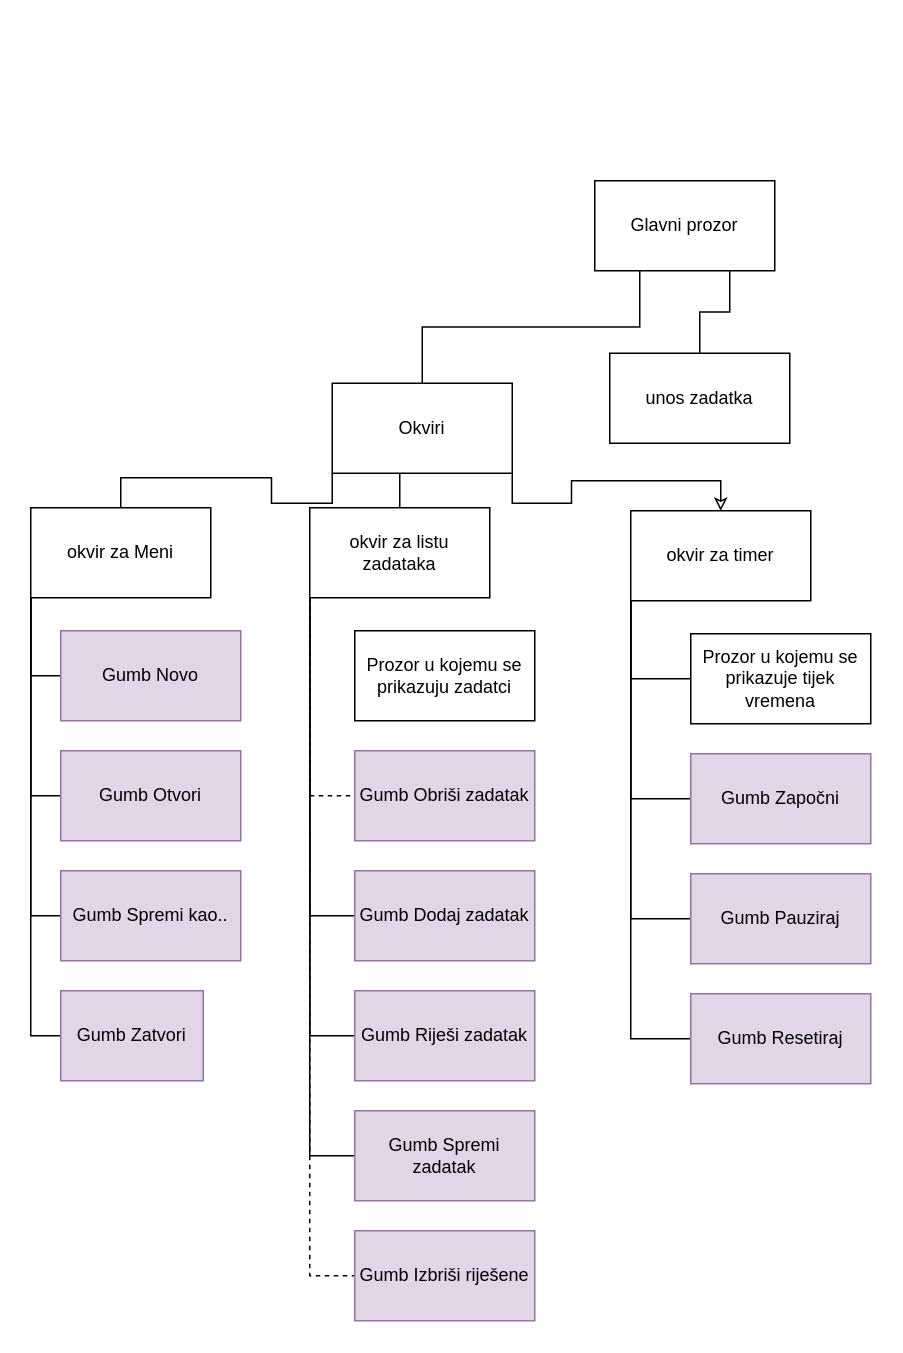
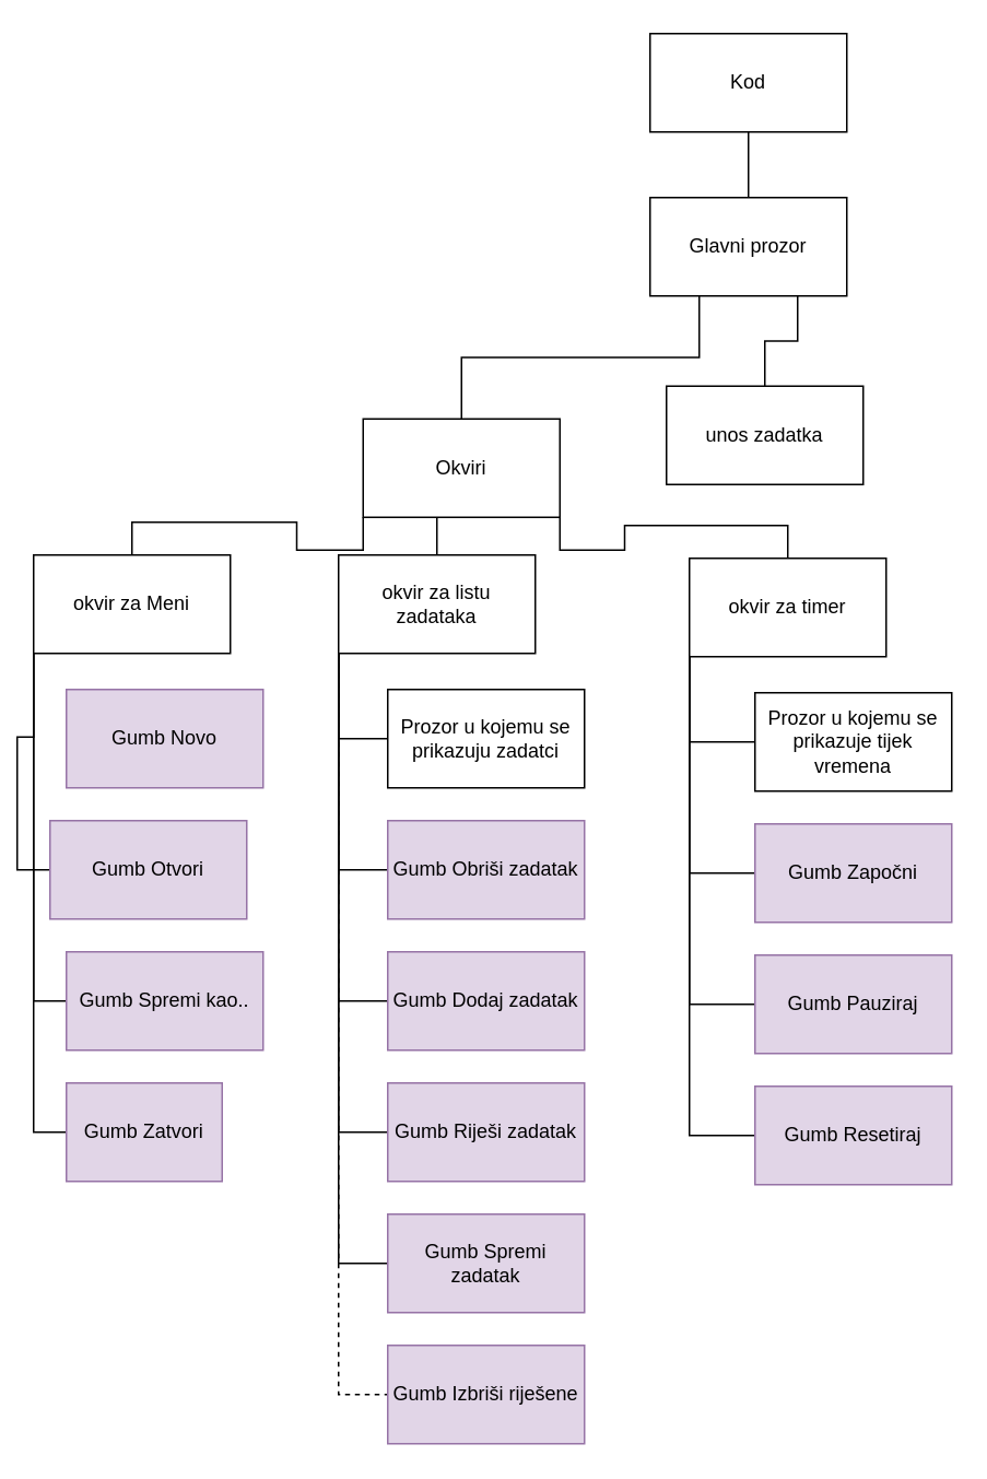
  <mxCell id="0" />
  <mxCell id="1" parent="0" />
  <mxCell id="2" style="edgeStyle=orthogonalEdgeStyle;rounded=0;orthogonalLoop=1;jettySize=auto;html=1;exitX=0.75;exitY=1;exitDx=0;exitDy=0;entryX=0.5;entryY=0;entryDx=0;entryDy=0;strokeColor=default;align=center;verticalAlign=middle;fontFamily=Helvetica;fontSize=11;fontColor=default;labelBackgroundColor=default;endArrow=none;endFill=0;" edge="1" parent="1" source="4" target="28"><mxGeometry relative="1" as="geometry" /></mxCell>
  <mxCell id="3" style="edgeStyle=orthogonalEdgeStyle;rounded=0;orthogonalLoop=1;jettySize=auto;html=1;exitX=0.25;exitY=1;exitDx=0;exitDy=0;entryX=0.5;entryY=0;entryDx=0;entryDy=0;strokeColor=default;align=center;verticalAlign=middle;fontFamily=Helvetica;fontSize=11;fontColor=default;labelBackgroundColor=default;endArrow=none;endFill=0;" edge="1" parent="1" source="4" target="20"><mxGeometry relative="1" as="geometry" /></mxCell>
  <mxCell id="4" value="Glavni prozor" style="rounded=0;whiteSpace=wrap;html=1;" vertex="1" parent="1"><mxGeometry x="396" y="120" width="120" height="60" as="geometry" /></mxCell>
- <mxCell id="5" style="edgeStyle=orthogonalEdgeStyle;rounded=0;orthogonalLoop=1;jettySize=auto;html=1;exitX=0;exitY=1;exitDx=0;exitDy=0;entryX=0;entryY=0.5;entryDx=0;entryDy=0;strokeColor=default;align=center;verticalAlign=middle;fontFamily=Helvetica;fontSize=11;fontColor=default;labelBackgroundColor=default;endArrow=none;endFill=0;" edge="1" parent="1" source="9" target="29"><mxGeometry relative="1" as="geometry" /></mxCell>
  <mxCell id="6" style="edgeStyle=orthogonalEdgeStyle;rounded=0;orthogonalLoop=1;jettySize=auto;html=1;exitX=0;exitY=1;exitDx=0;exitDy=0;entryX=0;entryY=0.5;entryDx=0;entryDy=0;strokeColor=default;align=center;verticalAlign=middle;fontFamily=Helvetica;fontSize=11;fontColor=default;labelBackgroundColor=default;endArrow=none;endFill=0;" edge="1" parent="1" source="9" target="30"><mxGeometry relative="1" as="geometry" /></mxCell>
  <mxCell id="7" style="edgeStyle=orthogonalEdgeStyle;rounded=0;orthogonalLoop=1;jettySize=auto;html=1;exitX=0;exitY=1;exitDx=0;exitDy=0;entryX=0;entryY=0.5;entryDx=0;entryDy=0;strokeColor=default;align=center;verticalAlign=middle;fontFamily=Helvetica;fontSize=11;fontColor=default;labelBackgroundColor=default;endArrow=none;endFill=0;" edge="1" parent="1" source="9" target="31"><mxGeometry relative="1" as="geometry" /></mxCell>
  <mxCell id="8" style="edgeStyle=orthogonalEdgeStyle;rounded=0;orthogonalLoop=1;jettySize=auto;html=1;exitX=0;exitY=1;exitDx=0;exitDy=0;entryX=0;entryY=0.5;entryDx=0;entryDy=0;strokeColor=default;align=center;verticalAlign=middle;fontFamily=Helvetica;fontSize=11;fontColor=default;labelBackgroundColor=default;endArrow=none;endFill=0;" edge="1" parent="1" source="9" target="32"><mxGeometry relative="1" as="geometry" /></mxCell>
  <mxCell id="9" value="okvir za Meni" style="rounded=0;whiteSpace=wrap;html=1;" vertex="1" parent="1"><mxGeometry x="20" y="338" width="120" height="60" as="geometry" /></mxCell>
- <mxCell id="11" style="edgeStyle=orthogonalEdgeStyle;rounded=0;orthogonalLoop=1;jettySize=auto;html=1;exitX=0;exitY=1;exitDx=0;exitDy=0;entryX=0;entryY=0.5;entryDx=0;entryDy=0;strokeColor=default;align=center;verticalAlign=middle;fontFamily=Helvetica;fontSize=11;fontColor=default;labelBackgroundColor=default;endArrow=none;endFill=0;dashed=1;" edge="1" parent="1" source="16" target="33"><mxGeometry relative="1" as="geometry" /></mxCell>
+ <mxCell id="10" style="edgeStyle=orthogonalEdgeStyle;rounded=0;orthogonalLoop=1;jettySize=auto;html=1;exitX=0;exitY=1;exitDx=0;exitDy=0;entryX=0;entryY=0.5;entryDx=0;entryDy=0;strokeColor=default;align=center;verticalAlign=middle;fontFamily=Helvetica;fontSize=11;fontColor=default;labelBackgroundColor=default;endArrow=none;endFill=0;" edge="1" parent="1" source="16" target="41"><mxGeometry relative="1" as="geometry" /></mxCell>
+ <mxCell id="11" style="edgeStyle=orthogonalEdgeStyle;rounded=0;orthogonalLoop=1;jettySize=auto;html=1;exitX=0;exitY=1;exitDx=0;exitDy=0;entryX=0;entryY=0.5;entryDx=0;entryDy=0;strokeColor=default;align=center;verticalAlign=middle;fontFamily=Helvetica;fontSize=11;fontColor=default;labelBackgroundColor=default;endArrow=none;endFill=0;" edge="1" parent="1" source="16" target="33"><mxGeometry relative="1" as="geometry" /></mxCell>
  <mxCell id="12" style="edgeStyle=orthogonalEdgeStyle;rounded=0;orthogonalLoop=1;jettySize=auto;html=1;exitX=0;exitY=1;exitDx=0;exitDy=0;entryX=0;entryY=0.5;entryDx=0;entryDy=0;strokeColor=default;align=center;verticalAlign=middle;fontFamily=Helvetica;fontSize=11;fontColor=default;labelBackgroundColor=default;endArrow=none;endFill=0;" edge="1" parent="1" source="16" target="34"><mxGeometry relative="1" as="geometry" /></mxCell>
  <mxCell id="13" style="edgeStyle=orthogonalEdgeStyle;rounded=0;orthogonalLoop=1;jettySize=auto;html=1;exitX=0;exitY=1;exitDx=0;exitDy=0;entryX=0;entryY=0.5;entryDx=0;entryDy=0;strokeColor=default;align=center;verticalAlign=middle;fontFamily=Helvetica;fontSize=11;fontColor=default;labelBackgroundColor=default;endArrow=none;endFill=0;" edge="1" parent="1" source="16" target="35"><mxGeometry relative="1" as="geometry" /></mxCell>
  <mxCell id="14" style="edgeStyle=orthogonalEdgeStyle;rounded=0;orthogonalLoop=1;jettySize=auto;html=1;exitX=0;exitY=1;exitDx=0;exitDy=0;entryX=0;entryY=0.5;entryDx=0;entryDy=0;strokeColor=default;align=center;verticalAlign=middle;fontFamily=Helvetica;fontSize=11;fontColor=default;labelBackgroundColor=default;endArrow=none;endFill=0;" edge="1" parent="1" source="16" target="36"><mxGeometry relative="1" as="geometry" /></mxCell>
  <mxCell id="15" style="edgeStyle=orthogonalEdgeStyle;rounded=0;orthogonalLoop=1;jettySize=auto;html=1;exitX=0;exitY=1;exitDx=0;exitDy=0;entryX=0;entryY=0.5;entryDx=0;entryDy=0;strokeColor=default;align=center;verticalAlign=middle;fontFamily=Helvetica;fontSize=11;fontColor=default;labelBackgroundColor=default;endArrow=none;endFill=0;dashed=1;" edge="1" parent="1" source="16" target="37"><mxGeometry relative="1" as="geometry" /></mxCell>
  <mxCell id="16" value="okvir za listu zadataka" style="rounded=0;whiteSpace=wrap;html=1;" vertex="1" parent="1"><mxGeometry x="206" y="338" width="120" height="60" as="geometry" /></mxCell>
  <mxCell id="17" style="edgeStyle=orthogonalEdgeStyle;rounded=0;orthogonalLoop=1;jettySize=auto;html=1;exitX=0;exitY=1;exitDx=0;exitDy=0;entryX=0.5;entryY=0;entryDx=0;entryDy=0;strokeColor=default;align=center;verticalAlign=middle;fontFamily=Helvetica;fontSize=11;fontColor=default;labelBackgroundColor=default;endArrow=none;endFill=0;" edge="1" parent="1" source="20" target="9"><mxGeometry relative="1" as="geometry" /></mxCell>
- <mxCell id="18" style="edgeStyle=orthogonalEdgeStyle;rounded=0;orthogonalLoop=1;jettySize=auto;html=1;exitX=1;exitY=1;exitDx=0;exitDy=0;entryX=0.5;entryY=0;entryDx=0;entryDy=0;strokeColor=default;align=center;verticalAlign=middle;fontFamily=Helvetica;fontSize=11;fontColor=default;labelBackgroundColor=default;endArrow=classic;endFill=0;" edge="1" parent="1" source="20" target="25"><mxGeometry relative="1" as="geometry" /></mxCell>
+ <mxCell id="18" style="edgeStyle=orthogonalEdgeStyle;rounded=0;orthogonalLoop=1;jettySize=auto;html=1;exitX=1;exitY=1;exitDx=0;exitDy=0;entryX=0.5;entryY=0;entryDx=0;entryDy=0;strokeColor=default;align=center;verticalAlign=middle;fontFamily=Helvetica;fontSize=11;fontColor=default;labelBackgroundColor=default;endArrow=none;endFill=0;" edge="1" parent="1" source="20" target="25"><mxGeometry relative="1" as="geometry" /></mxCell>
  <mxCell id="19" style="edgeStyle=orthogonalEdgeStyle;rounded=0;orthogonalLoop=1;jettySize=auto;html=1;exitX=0.5;exitY=1;exitDx=0;exitDy=0;entryX=0.5;entryY=0;entryDx=0;entryDy=0;strokeColor=default;align=center;verticalAlign=middle;fontFamily=Helvetica;fontSize=11;fontColor=default;labelBackgroundColor=default;endArrow=none;endFill=0;" edge="1" parent="1" source="20" target="16"><mxGeometry relative="1" as="geometry" /></mxCell>
  <mxCell id="20" value="Okviri" style="rounded=0;whiteSpace=wrap;html=1;" vertex="1" parent="1"><mxGeometry x="221" y="255" width="120" height="60" as="geometry" /></mxCell>
  <mxCell id="21" style="edgeStyle=orthogonalEdgeStyle;rounded=0;orthogonalLoop=1;jettySize=auto;html=1;exitX=0;exitY=1;exitDx=0;exitDy=0;entryX=0;entryY=0.5;entryDx=0;entryDy=0;strokeColor=default;align=center;verticalAlign=middle;fontFamily=Helvetica;fontSize=11;fontColor=default;labelBackgroundColor=default;endArrow=none;endFill=0;" edge="1" parent="1" source="25" target="42"><mxGeometry relative="1" as="geometry" /></mxCell>
  <mxCell id="22" style="edgeStyle=orthogonalEdgeStyle;rounded=0;orthogonalLoop=1;jettySize=auto;html=1;exitX=0;exitY=1;exitDx=0;exitDy=0;entryX=0;entryY=0.5;entryDx=0;entryDy=0;strokeColor=default;align=center;verticalAlign=middle;fontFamily=Helvetica;fontSize=11;fontColor=default;labelBackgroundColor=default;endArrow=none;endFill=0;" edge="1" parent="1" source="25" target="38"><mxGeometry relative="1" as="geometry" /></mxCell>
  <mxCell id="23" style="edgeStyle=orthogonalEdgeStyle;rounded=0;orthogonalLoop=1;jettySize=auto;html=1;exitX=0;exitY=1;exitDx=0;exitDy=0;entryX=0;entryY=0.5;entryDx=0;entryDy=0;strokeColor=default;align=center;verticalAlign=middle;fontFamily=Helvetica;fontSize=11;fontColor=default;labelBackgroundColor=default;endArrow=none;endFill=0;" edge="1" parent="1" source="25" target="39"><mxGeometry relative="1" as="geometry" /></mxCell>
  <mxCell id="24" style="edgeStyle=orthogonalEdgeStyle;rounded=0;orthogonalLoop=1;jettySize=auto;html=1;exitX=0;exitY=1;exitDx=0;exitDy=0;entryX=0;entryY=0.5;entryDx=0;entryDy=0;strokeColor=default;align=center;verticalAlign=middle;fontFamily=Helvetica;fontSize=11;fontColor=default;labelBackgroundColor=default;endArrow=none;endFill=0;" edge="1" parent="1" source="25" target="40"><mxGeometry relative="1" as="geometry" /></mxCell>
  <mxCell id="25" value="okvir za timer" style="rounded=0;whiteSpace=wrap;html=1;" vertex="1" parent="1"><mxGeometry x="420" y="340" width="120" height="60" as="geometry" /></mxCell>
+ <mxCell id="26" style="edgeStyle=orthogonalEdgeStyle;rounded=0;orthogonalLoop=1;jettySize=auto;html=1;exitX=0.5;exitY=1;exitDx=0;exitDy=0;entryX=0.5;entryY=0;entryDx=0;entryDy=0;endArrow=none;endFill=0;" edge="1" parent="1" source="27" target="4"><mxGeometry relative="1" as="geometry" /></mxCell>
+ <mxCell id="27" value="Kod" style="rounded=0;whiteSpace=wrap;html=1;" vertex="1" parent="1"><mxGeometry x="396" y="20" width="120" height="60" as="geometry" /></mxCell>
  <mxCell id="28" value="unos zadatka" style="rounded=0;whiteSpace=wrap;html=1;" vertex="1" parent="1"><mxGeometry x="406" y="235" width="120" height="60" as="geometry" /></mxCell>
  <mxCell id="29" value="Gumb Novo" style="rounded=0;whiteSpace=wrap;html=1;fillColor=#e1d5e7;strokeColor=#9673a6;" vertex="1" parent="1"><mxGeometry x="40" y="420" width="120" height="60" as="geometry" /></mxCell>
- <mxCell id="30" value="Gumb Otvori" style="rounded=0;whiteSpace=wrap;html=1;fillColor=#e1d5e7;strokeColor=#9673a6;" vertex="1" parent="1"><mxGeometry x="40" y="500" width="120" height="60" as="geometry" /></mxCell>
+ <mxCell id="30" value="Gumb Otvori" style="rounded=0;whiteSpace=wrap;html=1;fillColor=#e1d5e7;strokeColor=#9673a6;" vertex="1" parent="1"><mxGeometry x="30" y="500" width="120" height="60" as="geometry" /></mxCell>
  <mxCell id="31" value="Gumb Spremi kao.." style="rounded=0;whiteSpace=wrap;html=1;fillColor=#e1d5e7;strokeColor=#9673a6;" vertex="1" parent="1"><mxGeometry x="40" y="580" width="120" height="60" as="geometry" /></mxCell>
  <mxCell id="32" value="Gumb Zatvori" style="rounded=0;whiteSpace=wrap;html=1;fillColor=#e1d5e7;strokeColor=#9673a6;" vertex="1" parent="1"><mxGeometry x="40" y="660" width="95" height="60" as="geometry" /></mxCell>
  <mxCell id="33" value="Gumb Obriši zadatak" style="rounded=0;whiteSpace=wrap;html=1;fillColor=#e1d5e7;strokeColor=#9673a6;" vertex="1" parent="1"><mxGeometry x="236" y="500" width="120" height="60" as="geometry" /></mxCell>
  <mxCell id="34" value="Gumb Dodaj zadatak" style="rounded=0;whiteSpace=wrap;html=1;fillColor=#e1d5e7;strokeColor=#9673a6;" vertex="1" parent="1"><mxGeometry x="236" y="580" width="120" height="60" as="geometry" /></mxCell>
  <mxCell id="35" value="Gumb Riješi zadatak" style="rounded=0;whiteSpace=wrap;html=1;fillColor=#e1d5e7;strokeColor=#9673a6;" vertex="1" parent="1"><mxGeometry x="236" y="660" width="120" height="60" as="geometry" /></mxCell>
  <mxCell id="36" value="Gumb Spremi zadatak" style="rounded=0;whiteSpace=wrap;html=1;fillColor=#e1d5e7;strokeColor=#9673a6;" vertex="1" parent="1"><mxGeometry x="236" y="740" width="120" height="60" as="geometry" /></mxCell>
  <mxCell id="37" value="Gumb Izbriši riješene" style="rounded=0;whiteSpace=wrap;html=1;fillColor=#e1d5e7;strokeColor=#9673a6;" vertex="1" parent="1"><mxGeometry x="236" y="820" width="120" height="60" as="geometry" /></mxCell>
  <mxCell id="38" value="Gumb Započni" style="rounded=0;whiteSpace=wrap;html=1;fillColor=#e1d5e7;strokeColor=#9673a6;" vertex="1" parent="1"><mxGeometry x="460" y="502" width="120" height="60" as="geometry" /></mxCell>
  <mxCell id="39" value="Gumb Pauziraj" style="rounded=0;whiteSpace=wrap;html=1;fillColor=#e1d5e7;strokeColor=#9673a6;" vertex="1" parent="1"><mxGeometry x="460" y="582" width="120" height="60" as="geometry" /></mxCell>
  <mxCell id="40" value="Gumb Resetiraj" style="rounded=0;whiteSpace=wrap;html=1;fillColor=#e1d5e7;strokeColor=#9673a6;" vertex="1" parent="1"><mxGeometry x="460" y="662" width="120" height="60" as="geometry" /></mxCell>
  <mxCell id="41" value="Prozor u kojemu se prikazuju zadatci" style="rounded=0;whiteSpace=wrap;html=1;" vertex="1" parent="1"><mxGeometry x="236" y="420" width="120" height="60" as="geometry" /></mxCell>
  <mxCell id="42" value="Prozor u kojemu se prikazuje tijek vremena" style="rounded=0;whiteSpace=wrap;html=1;" vertex="1" parent="1"><mxGeometry x="460" y="422" width="120" height="60" as="geometry" /></mxCell>
